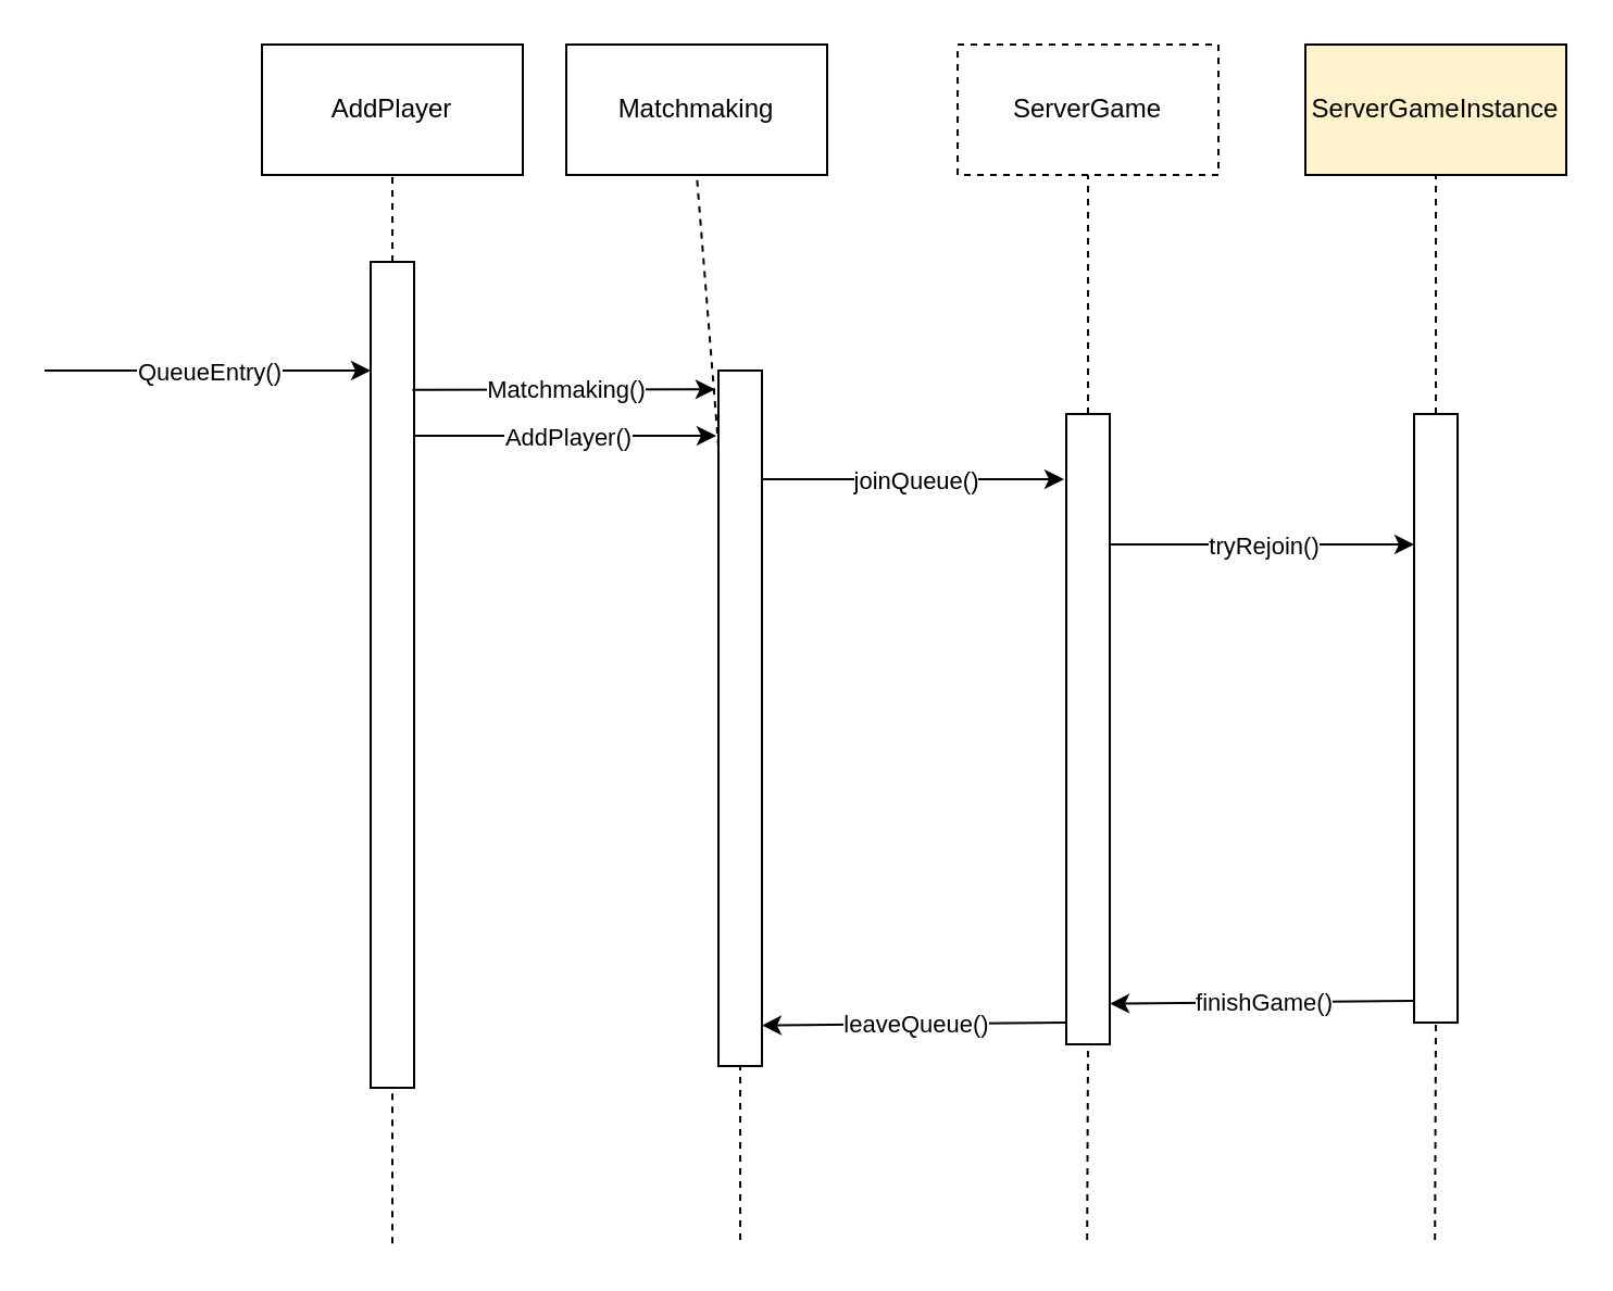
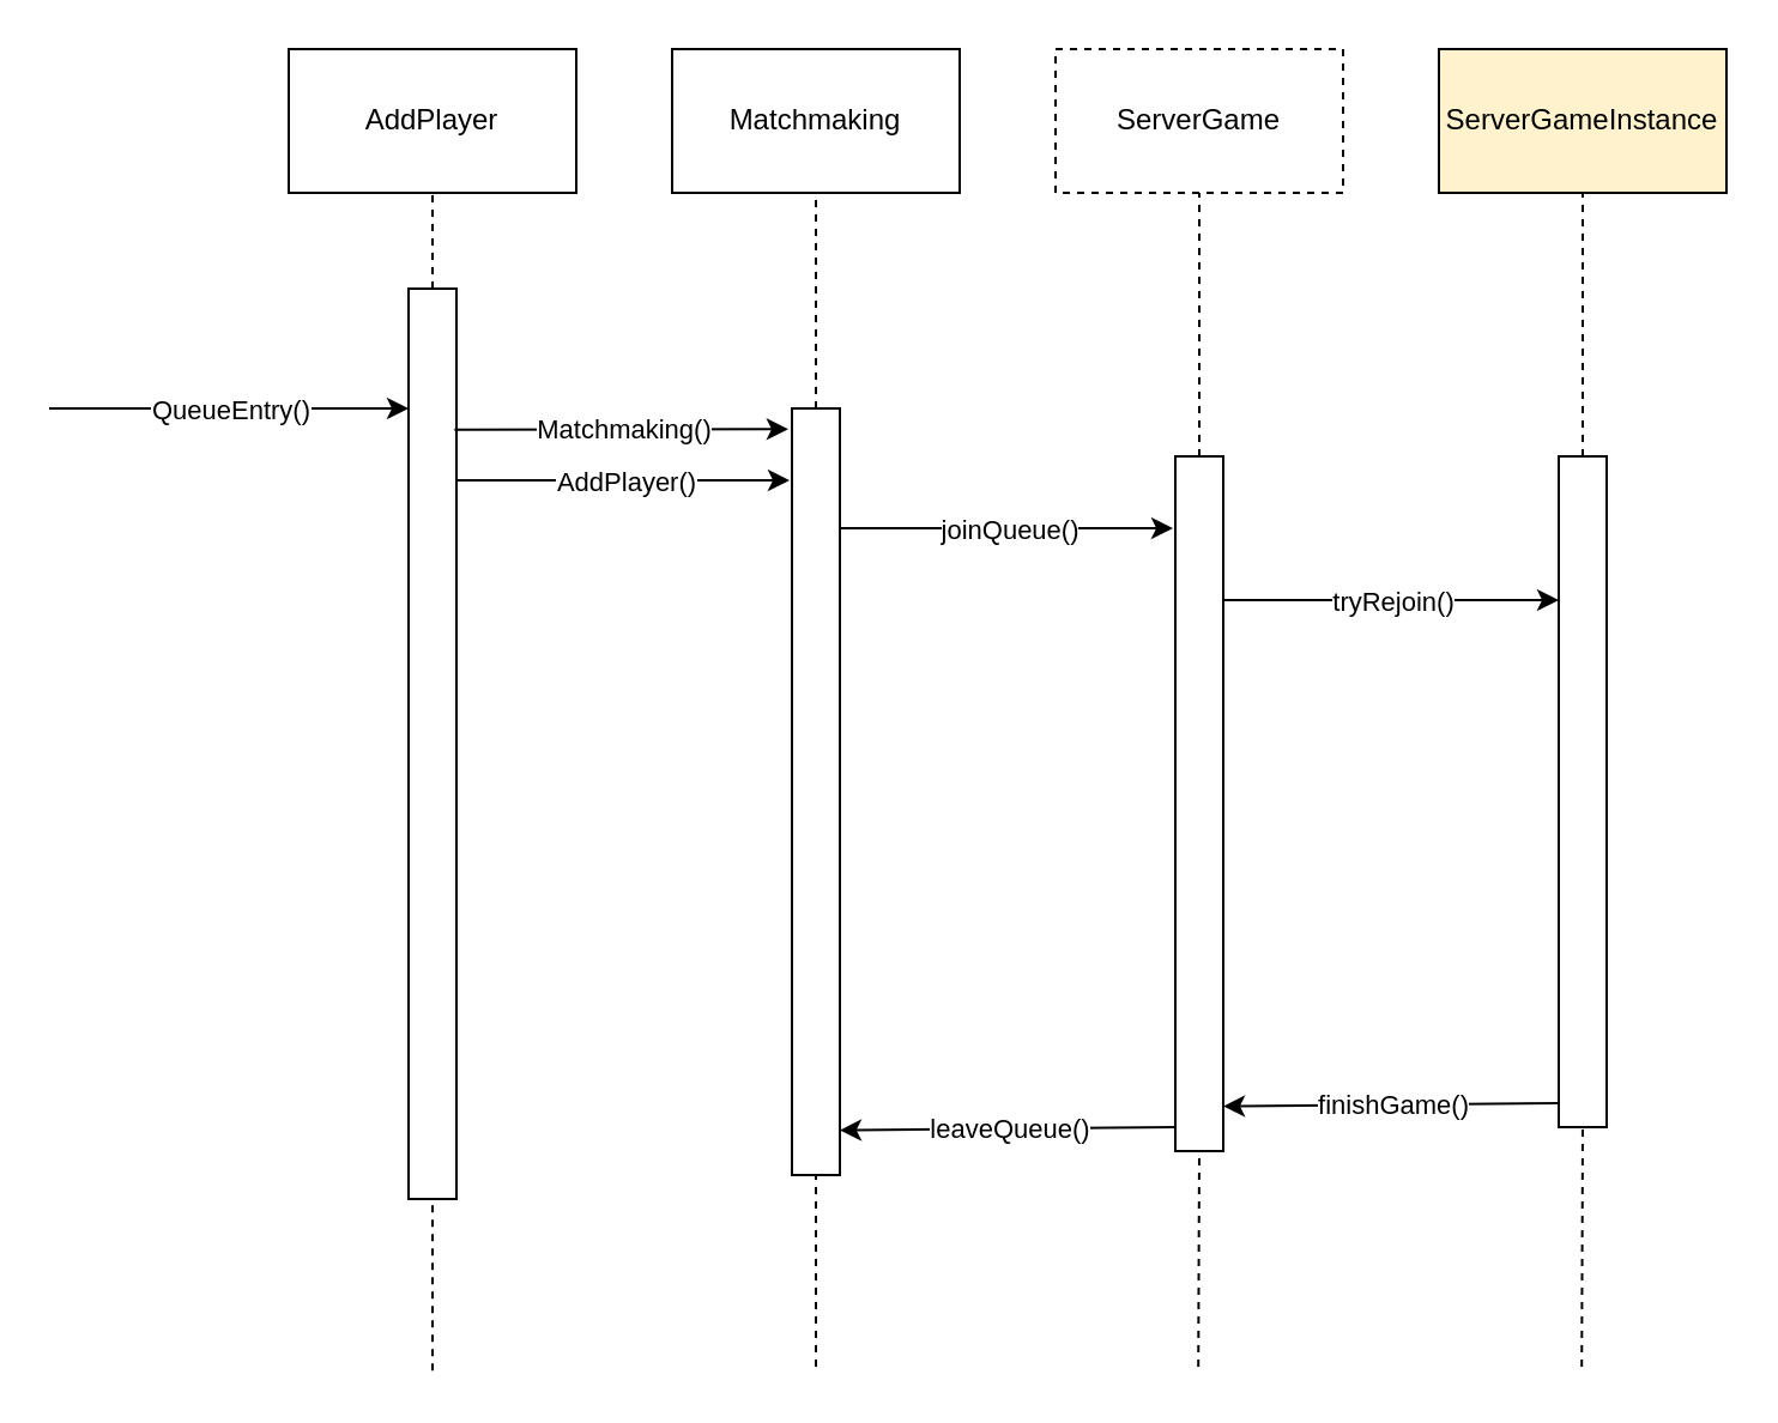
  <mxCell id="0" />
  <mxCell id="1" parent="0" />
  <mxCell id="2" value="AddPlayer" style="rounded=0;whiteSpace=wrap;html=1;" vertex="1" parent="1"><mxGeometry x="120" y="20" width="120" height="60" as="geometry" /></mxCell>
  <mxCell id="3" value="" style="endArrow=none;dashed=1;html=1;rounded=0;entryX=0.5;entryY=1;entryDx=0;entryDy=0;" edge="1" parent="1" source="5" target="2"><mxGeometry width="50" height="50" relative="1" as="geometry"><mxPoint x="180" y="571.6" as="sourcePoint" /><mxPoint x="400" y="160" as="targetPoint" /></mxGeometry></mxCell>
  <mxCell id="4" value="" style="endArrow=none;dashed=1;html=1;rounded=0;entryX=0.5;entryY=1;entryDx=0;entryDy=0;" edge="1" parent="1" target="5"><mxGeometry width="50" height="50" relative="1" as="geometry"><mxPoint x="180" y="571.6" as="sourcePoint" /><mxPoint x="180" y="80" as="targetPoint" /></mxGeometry></mxCell>
  <mxCell id="5" value="" style="rounded=0;whiteSpace=wrap;html=1;" vertex="1" parent="1"><mxGeometry x="170" y="120" width="20" height="380" as="geometry" /></mxCell>
  <mxCell id="6" value="" style="endArrow=classic;html=1;rounded=0;" edge="1" parent="1"><mxGeometry relative="1" as="geometry"><mxPoint x="20" y="170" as="sourcePoint" /><mxPoint x="170" y="170" as="targetPoint" /></mxGeometry></mxCell>
  <mxCell id="7" value="QueueEntry()" style="edgeLabel;resizable=0;html=1;;align=center;verticalAlign=middle;" connectable="0" vertex="1" parent="6"><mxGeometry relative="1" as="geometry" /></mxCell>
- <mxCell id="8" value="Matchmaking" style="rounded=0;whiteSpace=wrap;html=1;" vertex="1" parent="1"><mxGeometry x="260" y="20" width="120" height="60" as="geometry" /></mxCell>
+ <mxCell id="8" value="Matchmaking" style="rounded=0;whiteSpace=wrap;html=1;" vertex="1" parent="1"><mxGeometry x="280" y="20" width="120" height="60" as="geometry" /></mxCell>
  <mxCell id="9" value="" style="endArrow=none;dashed=1;html=1;rounded=0;entryX=0.5;entryY=1;entryDx=0;entryDy=0;" edge="1" parent="1" source="11" target="8"><mxGeometry width="50" height="50" relative="1" as="geometry"><mxPoint x="340" y="570" as="sourcePoint" /><mxPoint x="430" y="120" as="targetPoint" /></mxGeometry></mxCell>
  <mxCell id="10" value="" style="endArrow=none;dashed=1;html=1;rounded=0;entryX=0.5;entryY=1;entryDx=0;entryDy=0;" edge="1" parent="1" target="11"><mxGeometry width="50" height="50" relative="1" as="geometry"><mxPoint x="340" y="570" as="sourcePoint" /><mxPoint x="340" y="80" as="targetPoint" /></mxGeometry></mxCell>
  <mxCell id="11" value="" style="rounded=0;whiteSpace=wrap;html=1;" vertex="1" parent="1"><mxGeometry x="330" y="170" width="20" height="320" as="geometry" /></mxCell>
  <mxCell id="12" value="" style="endArrow=classic;html=1;rounded=0;entryX=-0.078;entryY=0.027;entryDx=0;entryDy=0;entryPerimeter=0;exitX=0.959;exitY=0.155;exitDx=0;exitDy=0;exitPerimeter=0;" edge="1" parent="1" source="5" target="11"><mxGeometry relative="1" as="geometry"><mxPoint x="200" y="179" as="sourcePoint" /><mxPoint x="280" y="180" as="targetPoint" /></mxGeometry></mxCell>
  <mxCell id="13" value="Matchmaking()" style="edgeLabel;resizable=0;html=1;;align=center;verticalAlign=middle;" connectable="0" vertex="1" parent="12"><mxGeometry relative="1" as="geometry" /></mxCell>
  <mxCell id="14" value="" style="endArrow=classic;html=1;rounded=0;entryX=-0.078;entryY=0.027;entryDx=0;entryDy=0;entryPerimeter=0;exitX=0.959;exitY=0.155;exitDx=0;exitDy=0;exitPerimeter=0;" edge="1" parent="1"><mxGeometry relative="1" as="geometry"><mxPoint x="190" y="200" as="sourcePoint" /><mxPoint x="329" y="200" as="targetPoint" /></mxGeometry></mxCell>
  <mxCell id="15" value="AddPlayer()" style="edgeLabel;resizable=0;html=1;;align=center;verticalAlign=middle;" connectable="0" vertex="1" parent="14"><mxGeometry relative="1" as="geometry" /></mxCell>
  <mxCell id="16" value="ServerGame" style="rounded=0;whiteSpace=wrap;html=1;dashed=1;" vertex="1" parent="1"><mxGeometry x="440" y="20" width="120" height="60" as="geometry" /></mxCell>
  <mxCell id="17" value="" style="endArrow=none;dashed=1;html=1;rounded=0;entryX=0.5;entryY=1;entryDx=0;entryDy=0;" edge="1" parent="1" source="18" target="16"><mxGeometry width="50" height="50" relative="1" as="geometry"><mxPoint x="500" y="570" as="sourcePoint" /><mxPoint x="590" y="120" as="targetPoint" /></mxGeometry></mxCell>
  <mxCell id="18" value="" style="rounded=0;whiteSpace=wrap;html=1;" vertex="1" parent="1"><mxGeometry x="490" y="190" width="20" height="290" as="geometry" /></mxCell>
  <mxCell id="19" value="" style="endArrow=none;dashed=1;html=1;rounded=0;entryX=0.5;entryY=1;entryDx=0;entryDy=0;" edge="1" parent="1" target="18"><mxGeometry width="50" height="50" relative="1" as="geometry"><mxPoint x="499.6" y="570" as="sourcePoint" /><mxPoint x="499.6" y="490" as="targetPoint" /></mxGeometry></mxCell>
  <mxCell id="20" value="" style="endArrow=classic;html=1;rounded=0;entryX=-0.078;entryY=0.027;entryDx=0;entryDy=0;entryPerimeter=0;exitX=0.959;exitY=0.155;exitDx=0;exitDy=0;exitPerimeter=0;" edge="1" parent="1"><mxGeometry relative="1" as="geometry"><mxPoint x="350" y="220" as="sourcePoint" /><mxPoint x="489" y="220" as="targetPoint" /></mxGeometry></mxCell>
  <mxCell id="21" value="joinQueue()" style="edgeLabel;resizable=0;html=1;;align=center;verticalAlign=middle;" connectable="0" vertex="1" parent="20"><mxGeometry relative="1" as="geometry" /></mxCell>
  <mxCell id="22" value="" style="endArrow=classic;html=1;rounded=0;entryX=1;entryY=0.313;entryDx=0;entryDy=0;entryPerimeter=0;exitX=0.002;exitY=0.272;exitDx=0;exitDy=0;exitPerimeter=0;" edge="1" parent="1"><mxGeometry relative="1" as="geometry"><mxPoint x="490" y="470" as="sourcePoint" /><mxPoint x="349.96" y="471.28" as="targetPoint" /></mxGeometry></mxCell>
  <mxCell id="23" value="leaveQueue()" style="edgeLabel;resizable=0;html=1;;align=center;verticalAlign=middle;" connectable="0" vertex="1" parent="22"><mxGeometry relative="1" as="geometry"><mxPoint as="offset" /></mxGeometry></mxCell>
  <mxCell id="24" value="ServerGameInstance" style="rounded=0;whiteSpace=wrap;html=1;fillColor=#fff2cc;" vertex="1" parent="1"><mxGeometry x="600" y="20" width="120" height="60" as="geometry" /></mxCell>
  <mxCell id="25" value="" style="endArrow=none;dashed=1;html=1;rounded=0;entryX=0.5;entryY=1;entryDx=0;entryDy=0;" edge="1" parent="1" source="26" target="24"><mxGeometry width="50" height="50" relative="1" as="geometry"><mxPoint x="660" y="570" as="sourcePoint" /><mxPoint x="750" y="120" as="targetPoint" /></mxGeometry></mxCell>
  <mxCell id="26" value="" style="rounded=0;whiteSpace=wrap;html=1;" vertex="1" parent="1"><mxGeometry x="650" y="190" width="20" height="280" as="geometry" /></mxCell>
  <mxCell id="27" value="" style="endArrow=none;dashed=1;html=1;rounded=0;entryX=0.5;entryY=1;entryDx=0;entryDy=0;" edge="1" parent="1" target="26"><mxGeometry width="50" height="50" relative="1" as="geometry"><mxPoint x="659.6" y="570" as="sourcePoint" /><mxPoint x="659.6" y="490" as="targetPoint" /></mxGeometry></mxCell>
  <mxCell id="28" value="" style="endArrow=classic;html=1;rounded=0;" edge="1" parent="1"><mxGeometry relative="1" as="geometry"><mxPoint x="510" y="250" as="sourcePoint" /><mxPoint x="650" y="250" as="targetPoint" /></mxGeometry></mxCell>
  <mxCell id="29" value="tryRejoin()" style="edgeLabel;resizable=0;html=1;;align=center;verticalAlign=middle;" connectable="0" vertex="1" parent="28"><mxGeometry relative="1" as="geometry" /></mxCell>
  <mxCell id="30" value="" style="endArrow=classic;html=1;rounded=0;entryX=1;entryY=0.313;entryDx=0;entryDy=0;entryPerimeter=0;exitX=0.002;exitY=0.272;exitDx=0;exitDy=0;exitPerimeter=0;" edge="1" parent="1"><mxGeometry relative="1" as="geometry"><mxPoint x="650.04" y="460" as="sourcePoint" /><mxPoint x="510" y="461.28" as="targetPoint" /></mxGeometry></mxCell>
  <mxCell id="31" value="finishGame()" style="edgeLabel;resizable=0;html=1;;align=center;verticalAlign=middle;" connectable="0" vertex="1" parent="30"><mxGeometry relative="1" as="geometry"><mxPoint as="offset" /></mxGeometry></mxCell>
